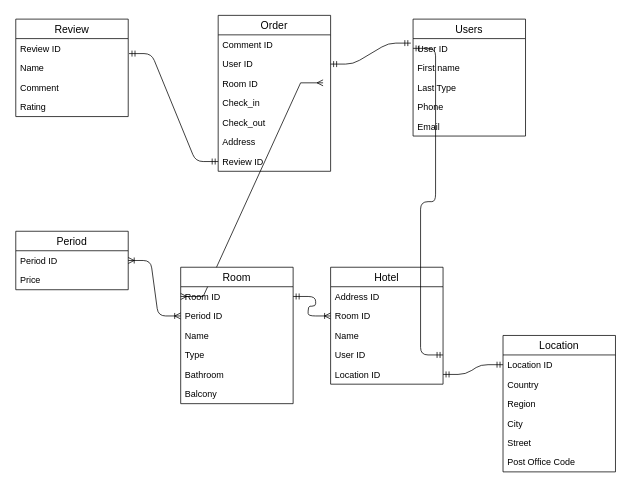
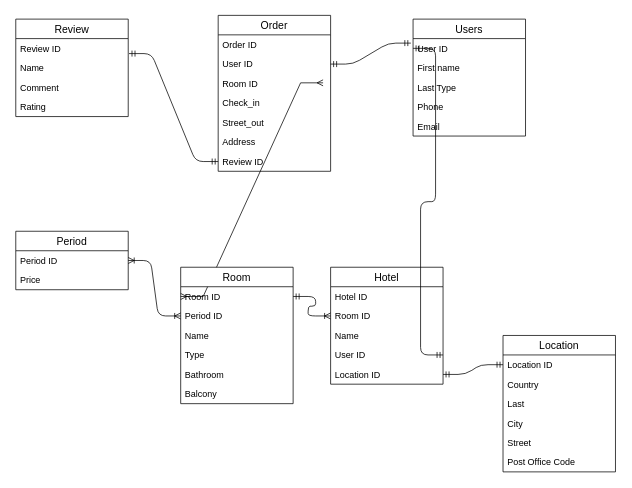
  <mxCell id="0" />
  <mxCell id="1" parent="0" />
  <mxCell id="2" value="" style="edgeStyle=entityRelationEdgeStyle;fontSize=12;html=1;endArrow=ERmandOne;startArrow=ERmandOne;exitX=1;exitY=0.5;exitDx=0;exitDy=0;entryX=0;entryY=0.5;entryDx=0;entryDy=0;" parent="1" source="48" edge="1" target="13"><mxGeometry width="100" height="100" relative="1" as="geometry"><mxPoint x="300" y="458" as="sourcePoint" /><mxPoint x="660" y="268" as="targetPoint" /></mxGeometry></mxCell>
  <mxCell id="3" value="" style="edgeStyle=entityRelationEdgeStyle;fontSize=12;html=1;endArrow=ERoneToMany;startArrow=ERmandOne;exitX=1;exitY=0.5;exitDx=0;exitDy=0;entryX=0;entryY=0.5;entryDx=0;entryDy=0;" parent="1" source="20" target="45" edge="1"><mxGeometry width="100" height="100" relative="1" as="geometry"><mxPoint x="300" y="458" as="sourcePoint" /><mxPoint x="400" y="358" as="targetPoint" /></mxGeometry></mxCell>
  <mxCell id="4" value="" style="edgeStyle=entityRelationEdgeStyle;fontSize=12;html=1;endArrow=ERoneToMany;startArrow=ERoneToMany;exitX=1;exitY=0.5;exitDx=0;exitDy=0;entryX=0;entryY=0.5;entryDx=0;entryDy=0;" parent="1" source="33" edge="1" target="21"><mxGeometry width="100" height="100" relative="1" as="geometry"><mxPoint x="110" y="448" as="sourcePoint" /><mxPoint x="225" y="399" as="targetPoint" /></mxGeometry></mxCell>
  <mxCell id="5" value="" style="edgeStyle=entityRelationEdgeStyle;fontSize=12;html=1;endArrow=ERmany;startArrow=ERmany;entryX=0;entryY=0.5;entryDx=0;entryDy=0;rounded=0;exitX=0.933;exitY=0.462;exitDx=0;exitDy=0;exitPerimeter=0;" parent="1" source="38" target="20" edge="1"><mxGeometry width="100" height="100" relative="1" as="geometry"><mxPoint x="190" y="128" as="sourcePoint" /><mxPoint x="400" y="358" as="targetPoint" /></mxGeometry></mxCell>
  <mxCell id="6" value="Users" style="swimlane;fontStyle=0;childLayout=stackLayout;horizontal=1;startSize=26;horizontalStack=0;resizeParent=1;resizeParentMax=0;resizeLast=0;collapsible=1;marginBottom=0;align=center;fontSize=14;" parent="1" vertex="1"><mxGeometry x="550" y="25" width="150" height="156" as="geometry" /></mxCell>
  <mxCell id="7" value="User ID" style="text;strokeColor=none;fillColor=none;spacingLeft=4;spacingRight=4;overflow=hidden;rotatable=0;points=[[0,0.5],[1,0.5]];portConstraint=eastwest;fontSize=12;" vertex="1" parent="6"><mxGeometry y="26" width="150" height="26" as="geometry" /></mxCell>
  <mxCell id="8" value="First name" style="text;strokeColor=none;fillColor=none;spacingLeft=4;spacingRight=4;overflow=hidden;rotatable=0;points=[[0,0.5],[1,0.5]];portConstraint=eastwest;fontSize=12;" parent="6" vertex="1"><mxGeometry y="52" width="150" height="26" as="geometry" /></mxCell>
  <mxCell id="9" value="Last Type" style="text;strokeColor=none;fillColor=none;spacingLeft=4;spacingRight=4;overflow=hidden;rotatable=0;points=[[0,0.5],[1,0.5]];portConstraint=eastwest;fontSize=12;" parent="6" vertex="1"><mxGeometry y="78" width="150" height="26" as="geometry" /></mxCell>
  <mxCell id="10" value="Phone" style="text;strokeColor=none;fillColor=none;spacingLeft=4;spacingRight=4;overflow=hidden;rotatable=0;points=[[0,0.5],[1,0.5]];portConstraint=eastwest;fontSize=12;" parent="6" vertex="1"><mxGeometry y="104" width="150" height="26" as="geometry" /></mxCell>
  <mxCell id="11" value="Email" style="text;strokeColor=none;fillColor=none;spacingLeft=4;spacingRight=4;overflow=hidden;rotatable=0;points=[[0,0.5],[1,0.5]];portConstraint=eastwest;fontSize=12;" parent="6" vertex="1"><mxGeometry y="130" width="150" height="26" as="geometry" /></mxCell>
  <mxCell id="12" value="Location" style="swimlane;fontStyle=0;childLayout=stackLayout;horizontal=1;startSize=26;horizontalStack=0;resizeParent=1;resizeParentMax=0;resizeLast=0;collapsible=1;marginBottom=0;align=center;fontSize=14;" parent="1" vertex="1"><mxGeometry x="670" y="447" width="150" height="182" as="geometry" /></mxCell>
  <mxCell id="13" value="Location ID" style="text;strokeColor=none;fillColor=none;spacingLeft=4;spacingRight=4;overflow=hidden;rotatable=0;points=[[0,0.5],[1,0.5]];portConstraint=eastwest;fontSize=12;" parent="12" vertex="1"><mxGeometry y="26" width="150" height="26" as="geometry" /></mxCell>
  <mxCell id="14" value="Country" style="text;strokeColor=none;fillColor=none;spacingLeft=4;spacingRight=4;overflow=hidden;rotatable=0;points=[[0,0.5],[1,0.5]];portConstraint=eastwest;fontSize=12;" parent="12" vertex="1"><mxGeometry y="52" width="150" height="26" as="geometry" /></mxCell>
- <mxCell id="15" value="Region" style="text;strokeColor=none;fillColor=none;spacingLeft=4;spacingRight=4;overflow=hidden;rotatable=0;points=[[0,0.5],[1,0.5]];portConstraint=eastwest;fontSize=12;" parent="12" vertex="1"><mxGeometry y="78" width="150" height="26" as="geometry" /></mxCell>
+ <mxCell id="15" value="Last" style="text;strokeColor=none;fillColor=none;spacingLeft=4;spacingRight=4;overflow=hidden;rotatable=0;points=[[0,0.5],[1,0.5]];portConstraint=eastwest;fontSize=12;" parent="12" vertex="1"><mxGeometry y="78" width="150" height="26" as="geometry" /></mxCell>
  <mxCell id="16" value="City" style="text;strokeColor=none;fillColor=none;spacingLeft=4;spacingRight=4;overflow=hidden;rotatable=0;points=[[0,0.5],[1,0.5]];portConstraint=eastwest;fontSize=12;" parent="12" vertex="1"><mxGeometry y="104" width="150" height="26" as="geometry" /></mxCell>
  <mxCell id="17" value="Street" style="text;strokeColor=none;fillColor=none;spacingLeft=4;spacingRight=4;overflow=hidden;rotatable=0;points=[[0,0.5],[1,0.5]];portConstraint=eastwest;fontSize=12;" vertex="1" parent="12"><mxGeometry y="130" width="150" height="26" as="geometry" /></mxCell>
  <mxCell id="18" value="Post Office Code" style="text;strokeColor=none;fillColor=none;spacingLeft=4;spacingRight=4;overflow=hidden;rotatable=0;points=[[0,0.5],[1,0.5]];portConstraint=eastwest;fontSize=12;" vertex="1" parent="12"><mxGeometry y="156" width="150" height="26" as="geometry" /></mxCell>
  <mxCell id="19" value="Room" style="swimlane;fontStyle=0;childLayout=stackLayout;horizontal=1;startSize=26;horizontalStack=0;resizeParent=1;resizeParentMax=0;resizeLast=0;collapsible=1;marginBottom=0;align=center;fontSize=14;" parent="1" vertex="1"><mxGeometry x="240" y="356" width="150" height="182" as="geometry" /></mxCell>
  <mxCell id="20" value="Room ID" style="text;strokeColor=none;fillColor=none;spacingLeft=4;spacingRight=4;overflow=hidden;rotatable=0;points=[[0,0.5],[1,0.5]];portConstraint=eastwest;fontSize=12;" parent="19" vertex="1"><mxGeometry y="26" width="150" height="26" as="geometry" /></mxCell>
  <mxCell id="21" value="Period ID" style="text;strokeColor=none;fillColor=none;spacingLeft=4;spacingRight=4;overflow=hidden;rotatable=0;points=[[0,0.5],[1,0.5]];portConstraint=eastwest;fontSize=12;" parent="19" vertex="1"><mxGeometry y="52" width="150" height="26" as="geometry" /></mxCell>
  <mxCell id="22" value="Name" style="text;strokeColor=none;fillColor=none;spacingLeft=4;spacingRight=4;overflow=hidden;rotatable=0;points=[[0,0.5],[1,0.5]];portConstraint=eastwest;fontSize=12;" parent="19" vertex="1"><mxGeometry y="78" width="150" height="26" as="geometry" /></mxCell>
  <mxCell id="23" value="Type" style="text;strokeColor=none;fillColor=none;spacingLeft=4;spacingRight=4;overflow=hidden;rotatable=0;points=[[0,0.5],[1,0.5]];portConstraint=eastwest;fontSize=12;" parent="19" vertex="1"><mxGeometry y="104" width="150" height="26" as="geometry" /></mxCell>
  <mxCell id="24" value="Bathroom" style="text;strokeColor=none;fillColor=none;spacingLeft=4;spacingRight=4;overflow=hidden;rotatable=0;points=[[0,0.5],[1,0.5]];portConstraint=eastwest;fontSize=12;" parent="19" vertex="1"><mxGeometry y="130" width="150" height="26" as="geometry" /></mxCell>
  <mxCell id="25" value="Balcony" style="text;strokeColor=none;fillColor=none;spacingLeft=4;spacingRight=4;overflow=hidden;rotatable=0;points=[[0,0.5],[1,0.5]];portConstraint=eastwest;fontSize=12;" parent="19" vertex="1"><mxGeometry y="156" width="150" height="26" as="geometry" /></mxCell>
  <mxCell id="26" value="" style="edgeStyle=entityRelationEdgeStyle;fontSize=12;html=1;endArrow=ERmandOne;startArrow=ERmandOne;endFill=0;startFill=0;entryX=0;entryY=0.5;entryDx=0;entryDy=0;exitX=1.007;exitY=0.769;exitDx=0;exitDy=0;exitPerimeter=0;" parent="1" source="28" target="42" edge="1"><mxGeometry width="100" height="100" relative="1" as="geometry"><mxPoint x="160" y="18" as="sourcePoint" /><mxPoint x="180" y="68" as="targetPoint" /></mxGeometry></mxCell>
  <mxCell id="27" value="Review" style="swimlane;fontStyle=0;childLayout=stackLayout;horizontal=1;startSize=26;horizontalStack=0;resizeParent=1;resizeParentMax=0;resizeLast=0;collapsible=1;marginBottom=0;align=center;fontSize=14;" parent="1" vertex="1"><mxGeometry x="20" y="25" width="150" height="130" as="geometry" /></mxCell>
  <mxCell id="28" value="Review ID" style="text;strokeColor=none;fillColor=none;spacingLeft=4;spacingRight=4;overflow=hidden;rotatable=0;points=[[0,0.5],[1,0.5]];portConstraint=eastwest;fontSize=12;" parent="27" vertex="1"><mxGeometry y="26" width="150" height="26" as="geometry" /></mxCell>
  <mxCell id="29" value="Name" style="text;strokeColor=none;fillColor=none;spacingLeft=4;spacingRight=4;overflow=hidden;rotatable=0;points=[[0,0.5],[1,0.5]];portConstraint=eastwest;fontSize=12;" parent="27" vertex="1"><mxGeometry y="52" width="150" height="26" as="geometry" /></mxCell>
  <mxCell id="30" value="Comment" style="text;strokeColor=none;fillColor=none;spacingLeft=4;spacingRight=4;overflow=hidden;rotatable=0;points=[[0,0.5],[1,0.5]];portConstraint=eastwest;fontSize=12;" parent="27" vertex="1"><mxGeometry y="78" width="150" height="26" as="geometry" /></mxCell>
  <mxCell id="31" value="Rating" style="text;strokeColor=none;fillColor=none;spacingLeft=4;spacingRight=4;overflow=hidden;rotatable=0;points=[[0,0.5],[1,0.5]];portConstraint=eastwest;fontSize=12;" parent="27" vertex="1"><mxGeometry y="104" width="150" height="26" as="geometry" /></mxCell>
  <mxCell id="32" value="Period" style="swimlane;fontStyle=0;childLayout=stackLayout;horizontal=1;startSize=26;horizontalStack=0;resizeParent=1;resizeParentMax=0;resizeLast=0;collapsible=1;marginBottom=0;align=center;fontSize=14;" parent="1" vertex="1"><mxGeometry x="20" y="308" width="150" height="78" as="geometry" /></mxCell>
  <mxCell id="33" value="Period ID" style="text;strokeColor=none;fillColor=none;spacingLeft=4;spacingRight=4;overflow=hidden;rotatable=0;points=[[0,0.5],[1,0.5]];portConstraint=eastwest;fontSize=12;" parent="32" vertex="1"><mxGeometry y="26" width="150" height="26" as="geometry" /></mxCell>
  <mxCell id="34" value="Price" style="text;strokeColor=none;fillColor=none;spacingLeft=4;spacingRight=4;overflow=hidden;rotatable=0;points=[[0,0.5],[1,0.5]];portConstraint=eastwest;fontSize=12;" parent="32" vertex="1"><mxGeometry y="52" width="150" height="26" as="geometry" /></mxCell>
  <mxCell id="35" value="Order" style="swimlane;fontStyle=0;childLayout=stackLayout;horizontal=1;startSize=26;horizontalStack=0;resizeParent=1;resizeParentMax=0;resizeLast=0;collapsible=1;marginBottom=0;align=center;fontSize=14;" parent="1" vertex="1"><mxGeometry x="290" y="20" width="150" height="208" as="geometry" /></mxCell>
- <mxCell id="36" value="Comment ID" style="text;strokeColor=none;fillColor=none;spacingLeft=4;spacingRight=4;overflow=hidden;rotatable=0;points=[[0,0.5],[1,0.5]];portConstraint=eastwest;fontSize=12;" parent="35" vertex="1"><mxGeometry y="26" width="150" height="26" as="geometry" /></mxCell>
+ <mxCell id="36" value="Order ID" style="text;strokeColor=none;fillColor=none;spacingLeft=4;spacingRight=4;overflow=hidden;rotatable=0;points=[[0,0.5],[1,0.5]];portConstraint=eastwest;fontSize=12;" parent="35" vertex="1"><mxGeometry y="26" width="150" height="26" as="geometry" /></mxCell>
  <mxCell id="37" value="User ID" style="text;strokeColor=none;fillColor=none;spacingLeft=4;spacingRight=4;overflow=hidden;rotatable=0;points=[[0,0.5],[1,0.5]];portConstraint=eastwest;fontSize=12;" parent="35" vertex="1"><mxGeometry y="52" width="150" height="26" as="geometry" /></mxCell>
  <mxCell id="38" value="Room ID" style="text;strokeColor=none;fillColor=none;spacingLeft=4;spacingRight=4;overflow=hidden;rotatable=0;points=[[0,0.5],[1,0.5]];portConstraint=eastwest;fontSize=12;" parent="35" vertex="1"><mxGeometry y="78" width="150" height="26" as="geometry" /></mxCell>
  <mxCell id="39" value="Check_in" style="text;strokeColor=none;fillColor=none;spacingLeft=4;spacingRight=4;overflow=hidden;rotatable=0;points=[[0,0.5],[1,0.5]];portConstraint=eastwest;fontSize=12;" parent="35" vertex="1"><mxGeometry y="104" width="150" height="26" as="geometry" /></mxCell>
- <mxCell id="40" value="Check_out" style="text;strokeColor=none;fillColor=none;spacingLeft=4;spacingRight=4;overflow=hidden;rotatable=0;points=[[0,0.5],[1,0.5]];portConstraint=eastwest;fontSize=12;" parent="35" vertex="1"><mxGeometry y="130" width="150" height="26" as="geometry" /></mxCell>
+ <mxCell id="40" value="Street_out" style="text;strokeColor=none;fillColor=none;spacingLeft=4;spacingRight=4;overflow=hidden;rotatable=0;points=[[0,0.5],[1,0.5]];portConstraint=eastwest;fontSize=12;" parent="35" vertex="1"><mxGeometry y="130" width="150" height="26" as="geometry" /></mxCell>
  <mxCell id="41" value="Address" style="text;strokeColor=none;fillColor=none;spacingLeft=4;spacingRight=4;overflow=hidden;rotatable=0;points=[[0,0.5],[1,0.5]];portConstraint=eastwest;fontSize=12;" parent="35" vertex="1"><mxGeometry y="156" width="150" height="26" as="geometry" /></mxCell>
  <mxCell id="42" value="Review ID" style="text;strokeColor=none;fillColor=none;spacingLeft=4;spacingRight=4;overflow=hidden;rotatable=0;points=[[0,0.5],[1,0.5]];portConstraint=eastwest;fontSize=12;" vertex="1" parent="35"><mxGeometry y="182" width="150" height="26" as="geometry" /></mxCell>
  <mxCell id="43" value="Hotel" style="swimlane;fontStyle=0;childLayout=stackLayout;horizontal=1;startSize=26;horizontalStack=0;resizeParent=1;resizeParentMax=0;resizeLast=0;collapsible=1;marginBottom=0;align=center;fontSize=14;" parent="1" vertex="1"><mxGeometry x="440" y="356" width="150" height="156" as="geometry" /></mxCell>
- <mxCell id="44" value="Address ID" style="text;strokeColor=none;fillColor=none;spacingLeft=4;spacingRight=4;overflow=hidden;rotatable=0;points=[[0,0.5],[1,0.5]];portConstraint=eastwest;fontSize=12;" parent="43" vertex="1"><mxGeometry y="26" width="150" height="26" as="geometry" /></mxCell>
+ <mxCell id="44" value="Hotel ID" style="text;strokeColor=none;fillColor=none;spacingLeft=4;spacingRight=4;overflow=hidden;rotatable=0;points=[[0,0.5],[1,0.5]];portConstraint=eastwest;fontSize=12;" parent="43" vertex="1"><mxGeometry y="26" width="150" height="26" as="geometry" /></mxCell>
  <mxCell id="45" value="Room ID" style="text;strokeColor=none;fillColor=none;spacingLeft=4;spacingRight=4;overflow=hidden;rotatable=0;points=[[0,0.5],[1,0.5]];portConstraint=eastwest;fontSize=12;" parent="43" vertex="1"><mxGeometry y="52" width="150" height="26" as="geometry" /></mxCell>
  <mxCell id="46" value="Name" style="text;strokeColor=none;fillColor=none;spacingLeft=4;spacingRight=4;overflow=hidden;rotatable=0;points=[[0,0.5],[1,0.5]];portConstraint=eastwest;fontSize=12;" parent="43" vertex="1"><mxGeometry y="78" width="150" height="26" as="geometry" /></mxCell>
  <mxCell id="47" value="User ID" style="text;strokeColor=none;fillColor=none;spacingLeft=4;spacingRight=4;overflow=hidden;rotatable=0;points=[[0,0.5],[1,0.5]];portConstraint=eastwest;fontSize=12;" parent="43" vertex="1"><mxGeometry y="104" width="150" height="26" as="geometry" /></mxCell>
  <mxCell id="48" value="Location ID" style="text;strokeColor=none;fillColor=none;spacingLeft=4;spacingRight=4;overflow=hidden;rotatable=0;points=[[0,0.5],[1,0.5]];portConstraint=eastwest;fontSize=12;" parent="43" vertex="1"><mxGeometry y="130" width="150" height="26" as="geometry" /></mxCell>
  <mxCell id="49" value="" style="edgeStyle=entityRelationEdgeStyle;fontSize=12;html=1;endArrow=ERmandOne;startArrow=ERmandOne;exitX=1;exitY=0.5;exitDx=0;exitDy=0;entryX=0;entryY=0.5;entryDx=0;entryDy=0;" parent="1" source="47" target="7" edge="1"><mxGeometry width="100" height="100" relative="1" as="geometry"><mxPoint x="640" y="398" as="sourcePoint" /><mxPoint x="540" y="58" as="targetPoint" /></mxGeometry></mxCell>
  <mxCell id="50" value="" style="edgeStyle=entityRelationEdgeStyle;fontSize=12;html=1;endArrow=ERmandOne;startArrow=ERmandOne;entryX=-0.02;entryY=0.231;entryDx=0;entryDy=0;entryPerimeter=0;exitX=1;exitY=0.5;exitDx=0;exitDy=0;" edge="1" parent="1" source="37" target="7"><mxGeometry width="100" height="100" relative="1" as="geometry"><mxPoint x="410" y="258" as="sourcePoint" /><mxPoint x="510" y="158" as="targetPoint" /></mxGeometry></mxCell>
